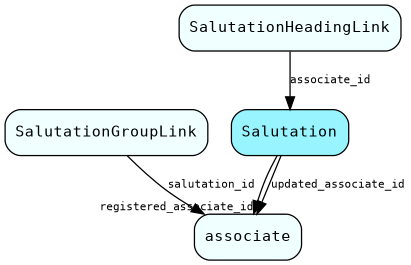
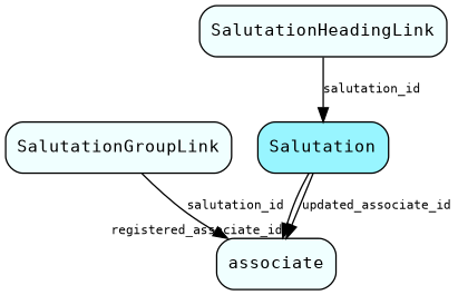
  digraph {
    fontname="DejaVu Sans Mono"
    node [fillcolor=azure1 fontname="DejaVu Sans Mono" fontsize=12 shape=box style="rounded, filled"]
    edge [fontname="DejaVu Sans Mono" fontsize=9]
    Salutation [fillcolor=cadetblue1]
    associate
    SalutationGroupLink
    SalutationHeadingLink
    Salutation -> associate [headlabel=registered_associate_id]
    Salutation -> associate [label=updated_associate_id]
    SalutationGroupLink -> associate [label=salutation_id]
-   SalutationHeadingLink -> Salutation [label=associate_id]
+   SalutationHeadingLink -> Salutation [label=salutation_id]
  }
